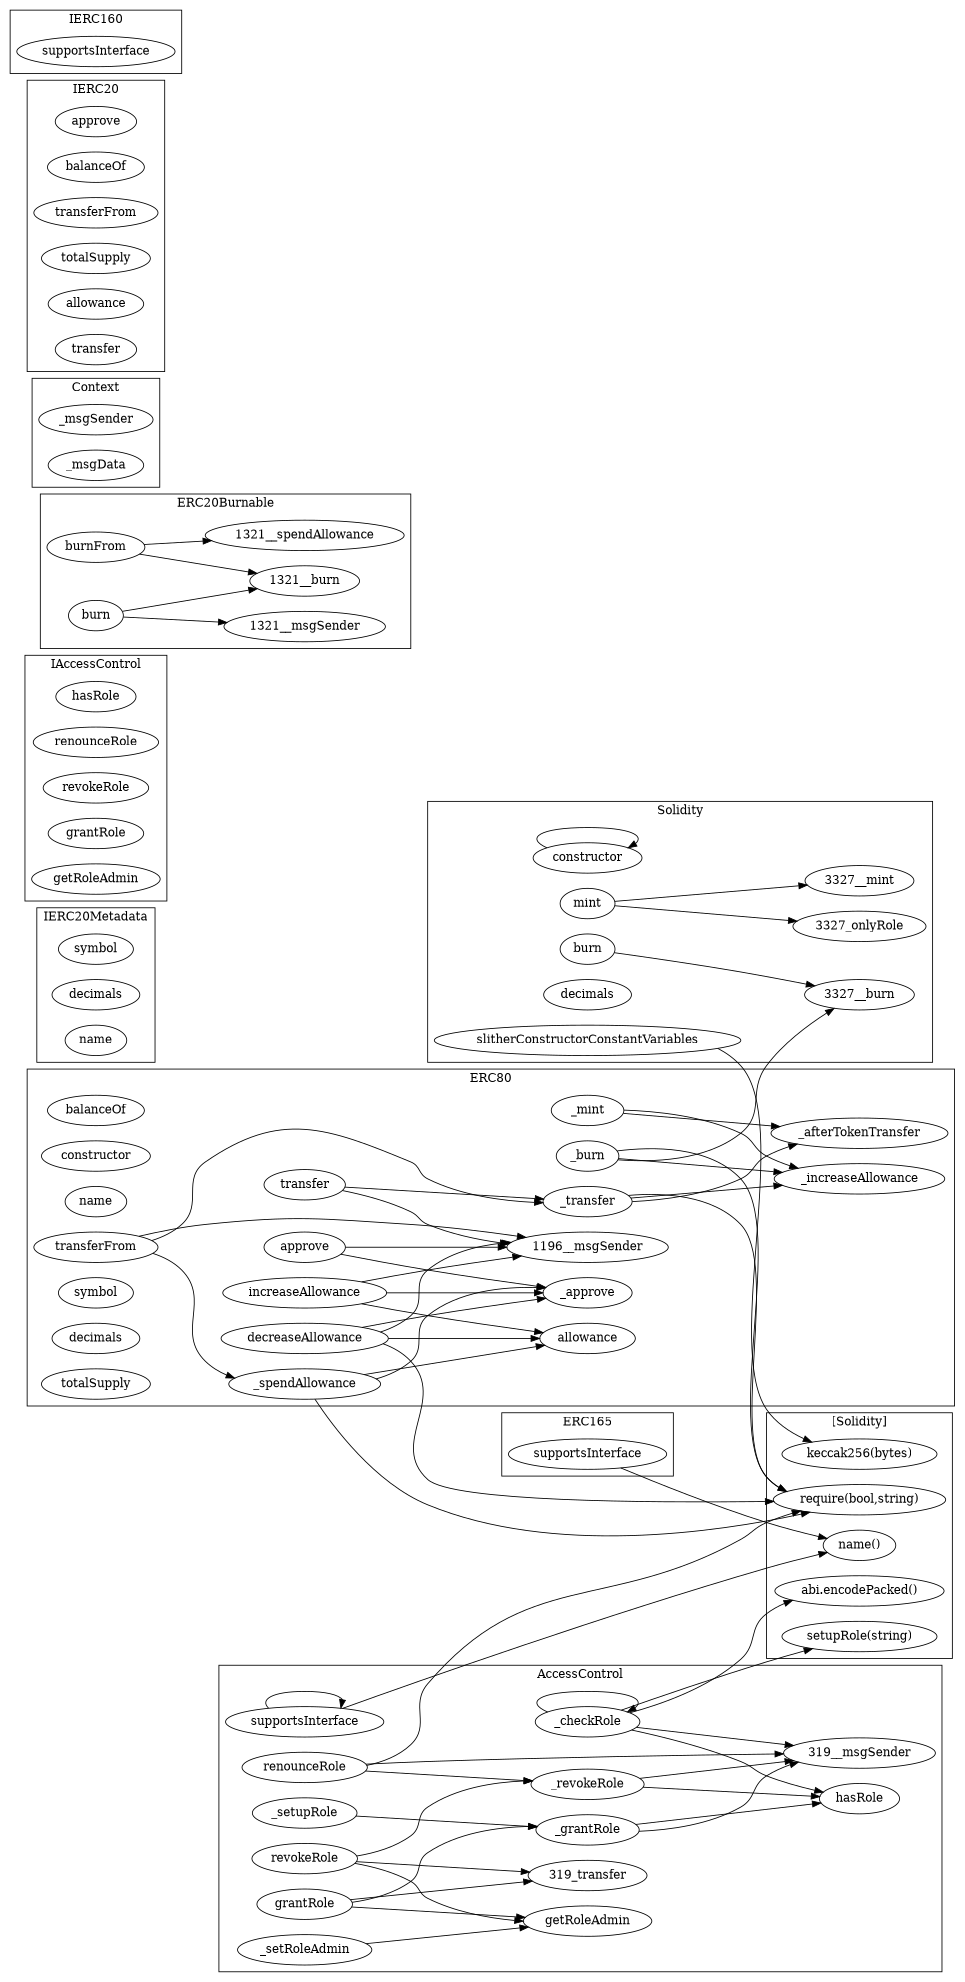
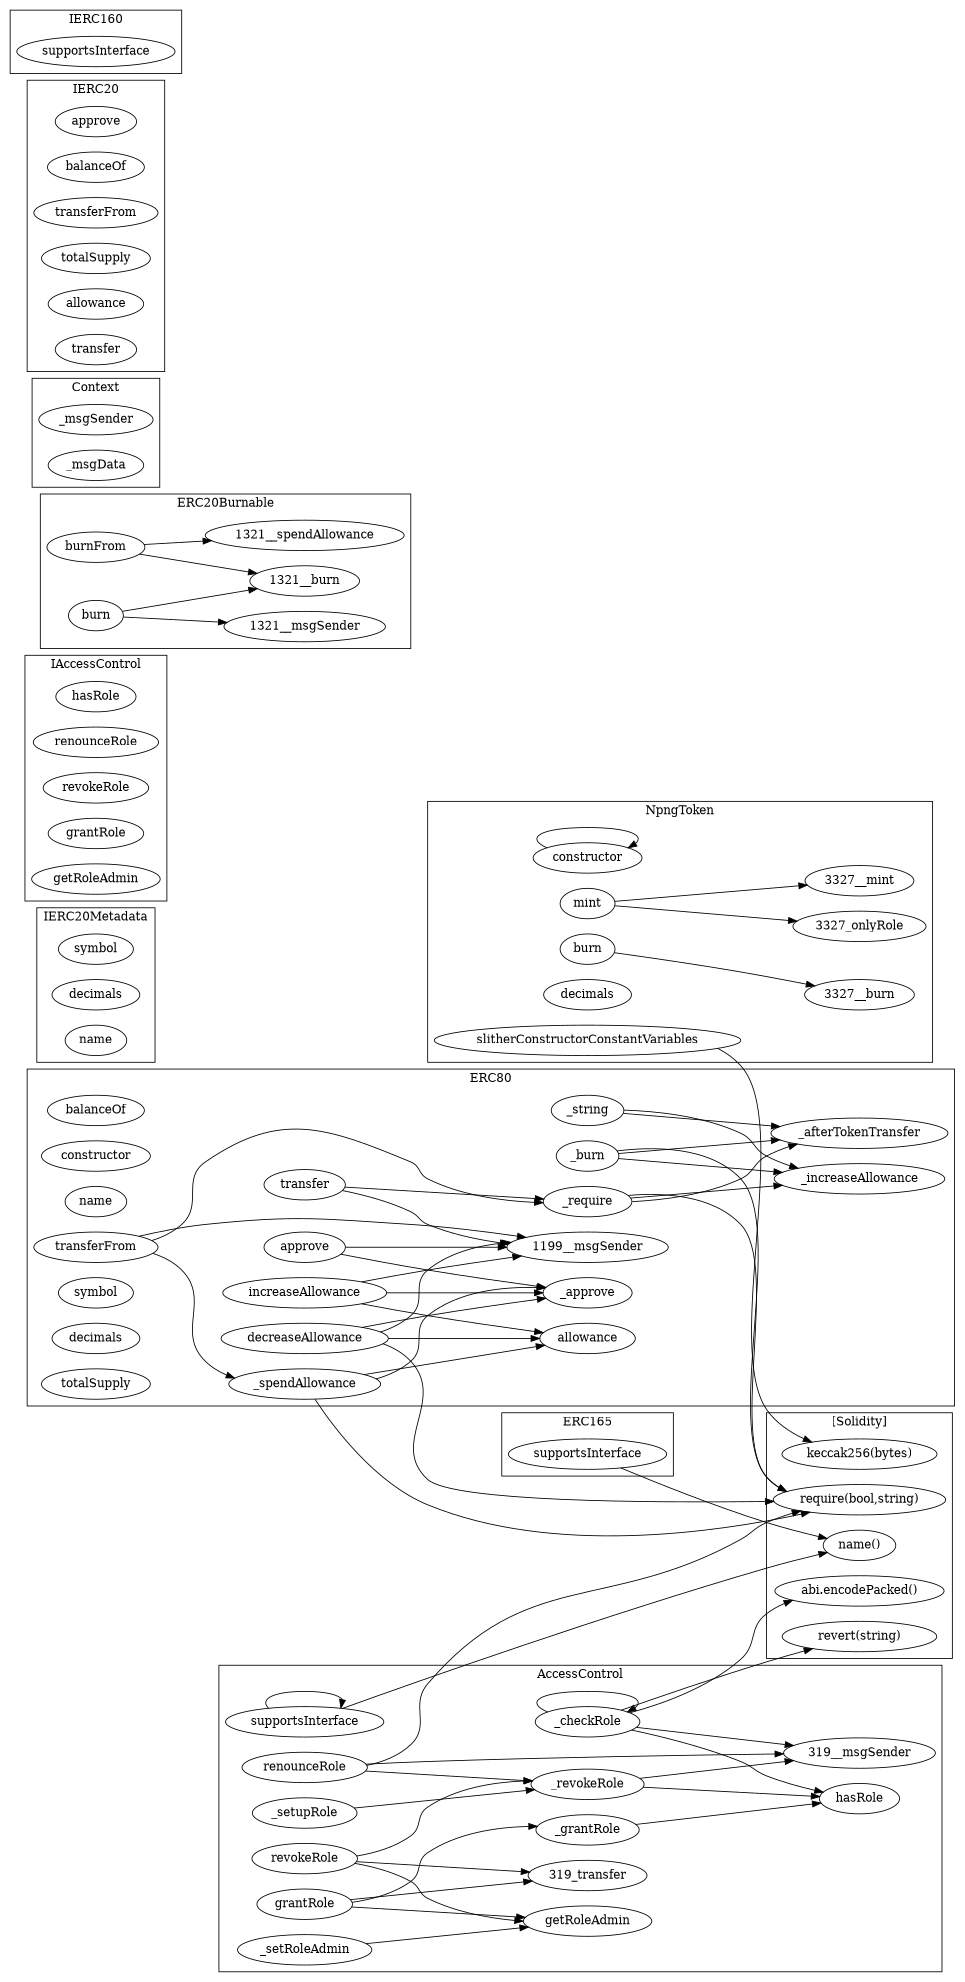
  strict digraph {
    rankdir=LR
    n1 [label=constructor]
    n2 [label=burn]
    "3327__burn"
    n4 [label=mint]
    "3327_onlyRole"
    "3327__mint"
    n7 [label=decimals]
    n8 [label=slitherConstructorConstantVariables]
    n9 [label=symbol]
    n10 [label=decimals]
    n11 [label=name]
    n12 [label=hasRole]
    n13 [label=renounceRole]
    n14 [label=revokeRole]
    n15 [label=grantRole]
    n16 [label=getRoleAdmin]
    n17 [label=burnFrom]
    "1321__burn"
    "1321__spendAllowance"
    "1321__msgSender"
    n21 [label=burn]
    n22 [label=balanceOf]
    n23 [label=constructor]
    n24 [label=_approve]
    n25 [label=transfer]
-   n26 [label=_transfer]
-   "1199__msgSender" [label="1196__msgSender"]
+   n26 [label=_require]
+   "1199__msgSender"
    n28 [label=increaseAllowance]
    n29 [label=allowance]
    n30 [label=_burn]
    n31 [label=_increaseAllowance]
    n32 [label=_afterTokenTransfer]
-   n33 [label=_mint]
+   n33 [label=_string]
    n34 [label=name]
    n35 [label=transferFrom]
    n36 [label=_spendAllowance]
    n37 [label=symbol]
    n38 [label=decimals]
    n39 [label=decreaseAllowance]
    n40 [label=approve]
    n41 [label=totalSupply]
    n42 [label=supportsInterface]
    n43 [label=_msgSender]
    n44 [label=_msgData]
    n45 [label=approve]
    n46 [label=balanceOf]
    n47 [label=transferFrom]
    n48 [label=totalSupply]
    n49 [label=allowance]
    n50 [label=transfer]
    n51 [label=supportsInterface]
    n52 [label=_revokeRole]
    n53 [label=hasRole]
    "319__msgSender"
    n55 [label=_checkRole]
    n56 [label=_setRoleAdmin]
    n57 [label=getRoleAdmin]
    n58 [label=_setupRole]
    n59 [label=_grantRole]
    n60 [label=grantRole]
    n61 [label="319_transfer"]
    n62 [label=renounceRole]
    n63 [label=supportsInterface]
    n64 [label=revokeRole]
    "keccak256(bytes)"
    "require(bool,string)"
    n67 [label="name()"]
    "abi.encodePacked()"
-   "revert(string)" [label="setupRole(string)"]
+   "revert(string)"
    subgraph cluster_1 {
-     label=Solidity
+     label=NpngToken
      n1
      n2
      "3327__burn"
      n4
      "3327_onlyRole"
      "3327__mint"
      n7
      n8
    }
    subgraph cluster_2 {
      label=IERC20Metadata
      n9
      n10
      n11
    }
    subgraph cluster_3 {
      label=IAccessControl
      n12
      n13
      n14
      n15
      n16
    }
    subgraph cluster_4 {
      label=ERC20Burnable
      n17
      "1321__burn"
      "1321__spendAllowance"
      "1321__msgSender"
      n21
    }
    subgraph cluster_5 {
      label=ERC80
      n22
      n23
      n24
      n25
      n26
      "1199__msgSender"
      n28
      n29
      n30
      n31
      n32
      n33
      n34
      n35
      n36
      n37
      n38
      n39
      n40
      n41
    }
    subgraph cluster_6 {
      label=ERC165
      n42
    }
    subgraph cluster_7 {
      label=Context
      n43
      n44
    }
    subgraph cluster_8 {
      label=IERC20
      n45
      n46
      n47
      n48
      n49
      n50
    }
    subgraph cluster_9 {
      label=IERC160
      n51
    }
    subgraph cluster_10 {
      label=AccessControl
      n52
      n53
      "319__msgSender"
      n55
      n56
      n57
      n58
      n59
      n60
      n61
      n62
      n63
      n64
    }
    subgraph cluster_11 {
      label="[Solidity]"
      "keccak256(bytes)"
      "require(bool,string)"
      n67
      "abi.encodePacked()"
      "revert(string)"
    }
    n1 -> n1
    n2 -> "3327__burn"
    n4 -> "3327_onlyRole"
    n4 -> "3327__mint"
    n8 -> "keccak256(bytes)"
    n17 -> "1321__burn"
    n17 -> "1321__spendAllowance"
    n21 -> "1321__burn"
    n21 -> "1321__msgSender"
    n25 -> n26
    n25 -> "1199__msgSender"
    n26 -> n31
    n26 -> n32
    n26 -> "require(bool,string)"
    n28 -> n24
    n28 -> "1199__msgSender"
    n28 -> n29
    n30 -> n31
-   n30 -> "3327__burn"
+   n30 -> n32
    n30 -> "require(bool,string)"
    n33 -> n31
    n33 -> n32
    n35 -> n26
    n35 -> "1199__msgSender"
    n35 -> n36
    n36 -> n24
    n36 -> n29
    n36 -> "require(bool,string)"
    n39 -> n24
    n39 -> "1199__msgSender"
    n39 -> n29
    n39 -> "require(bool,string)"
    n40 -> n24
    n40 -> "1199__msgSender"
    n42 -> n67
    n52 -> n53
    n52 -> "319__msgSender"
    n55 -> n53
    n55 -> "319__msgSender"
    n55 -> n55
    n55 -> "abi.encodePacked()"
    n55 -> "revert(string)"
    n56 -> n57
-   n58 -> n59
+   n58 -> n52
    n59 -> n53
-   n59 -> "319__msgSender"
    n60 -> n57
    n60 -> n59
    n60 -> n61
    n62 -> n52
    n62 -> "319__msgSender"
    n62 -> "require(bool,string)"
    n63 -> n63
    n63 -> n67
    n64 -> n52
    n64 -> n57
    n64 -> n61
  }
